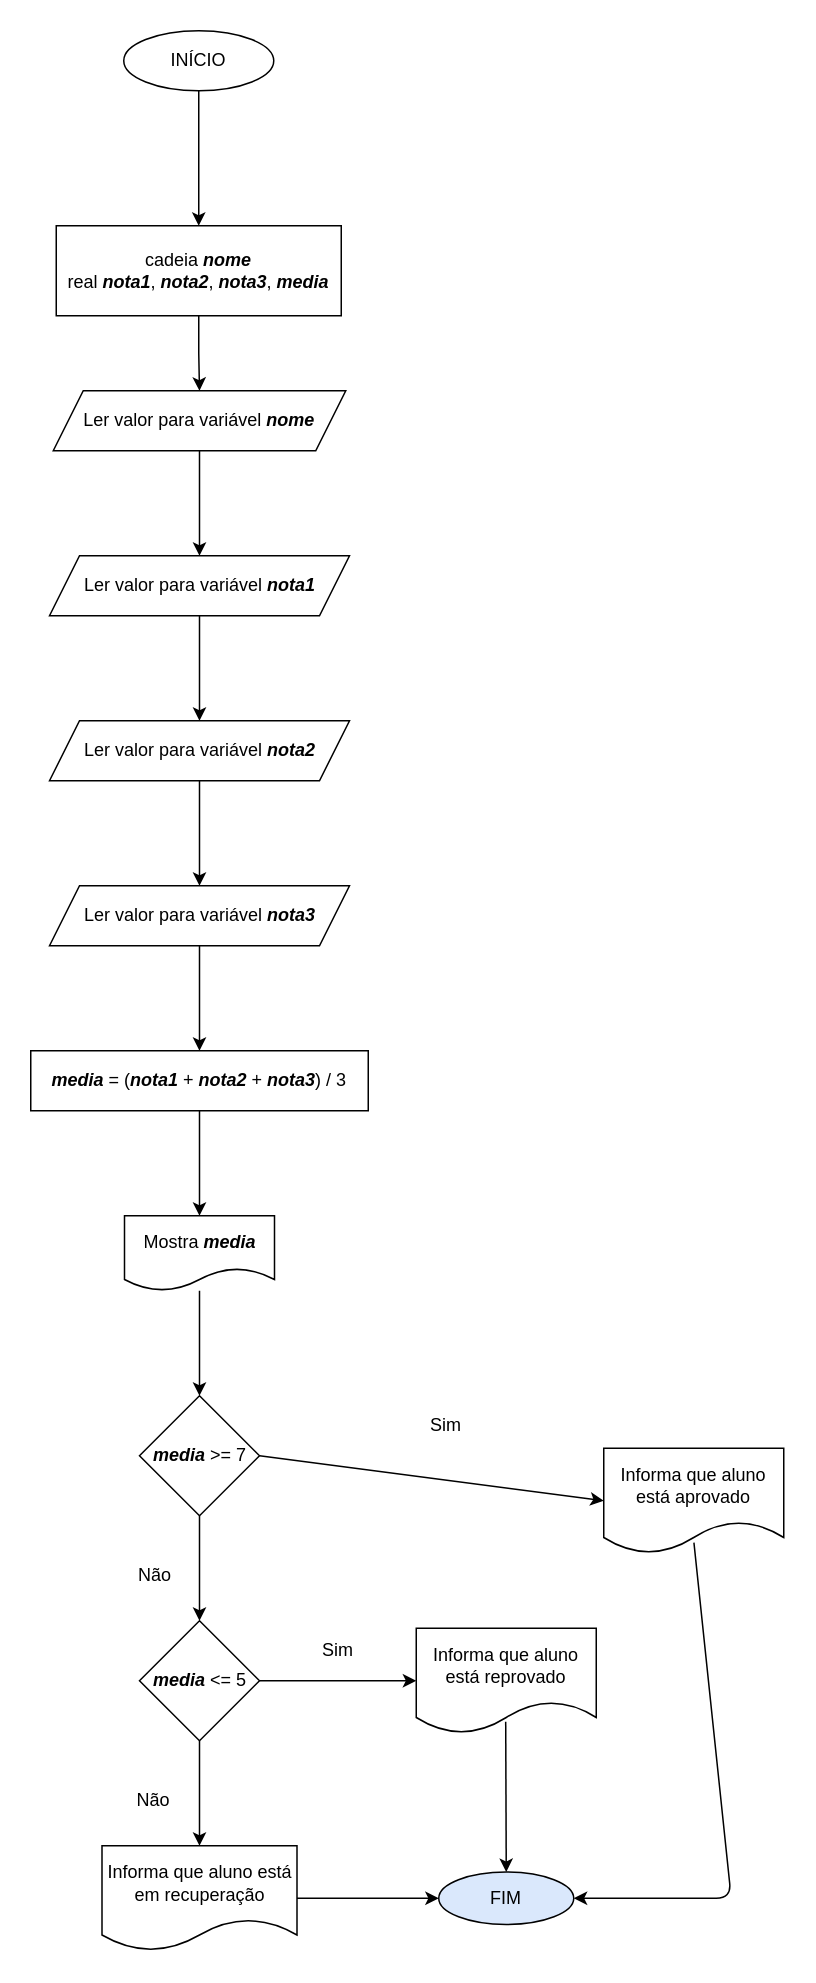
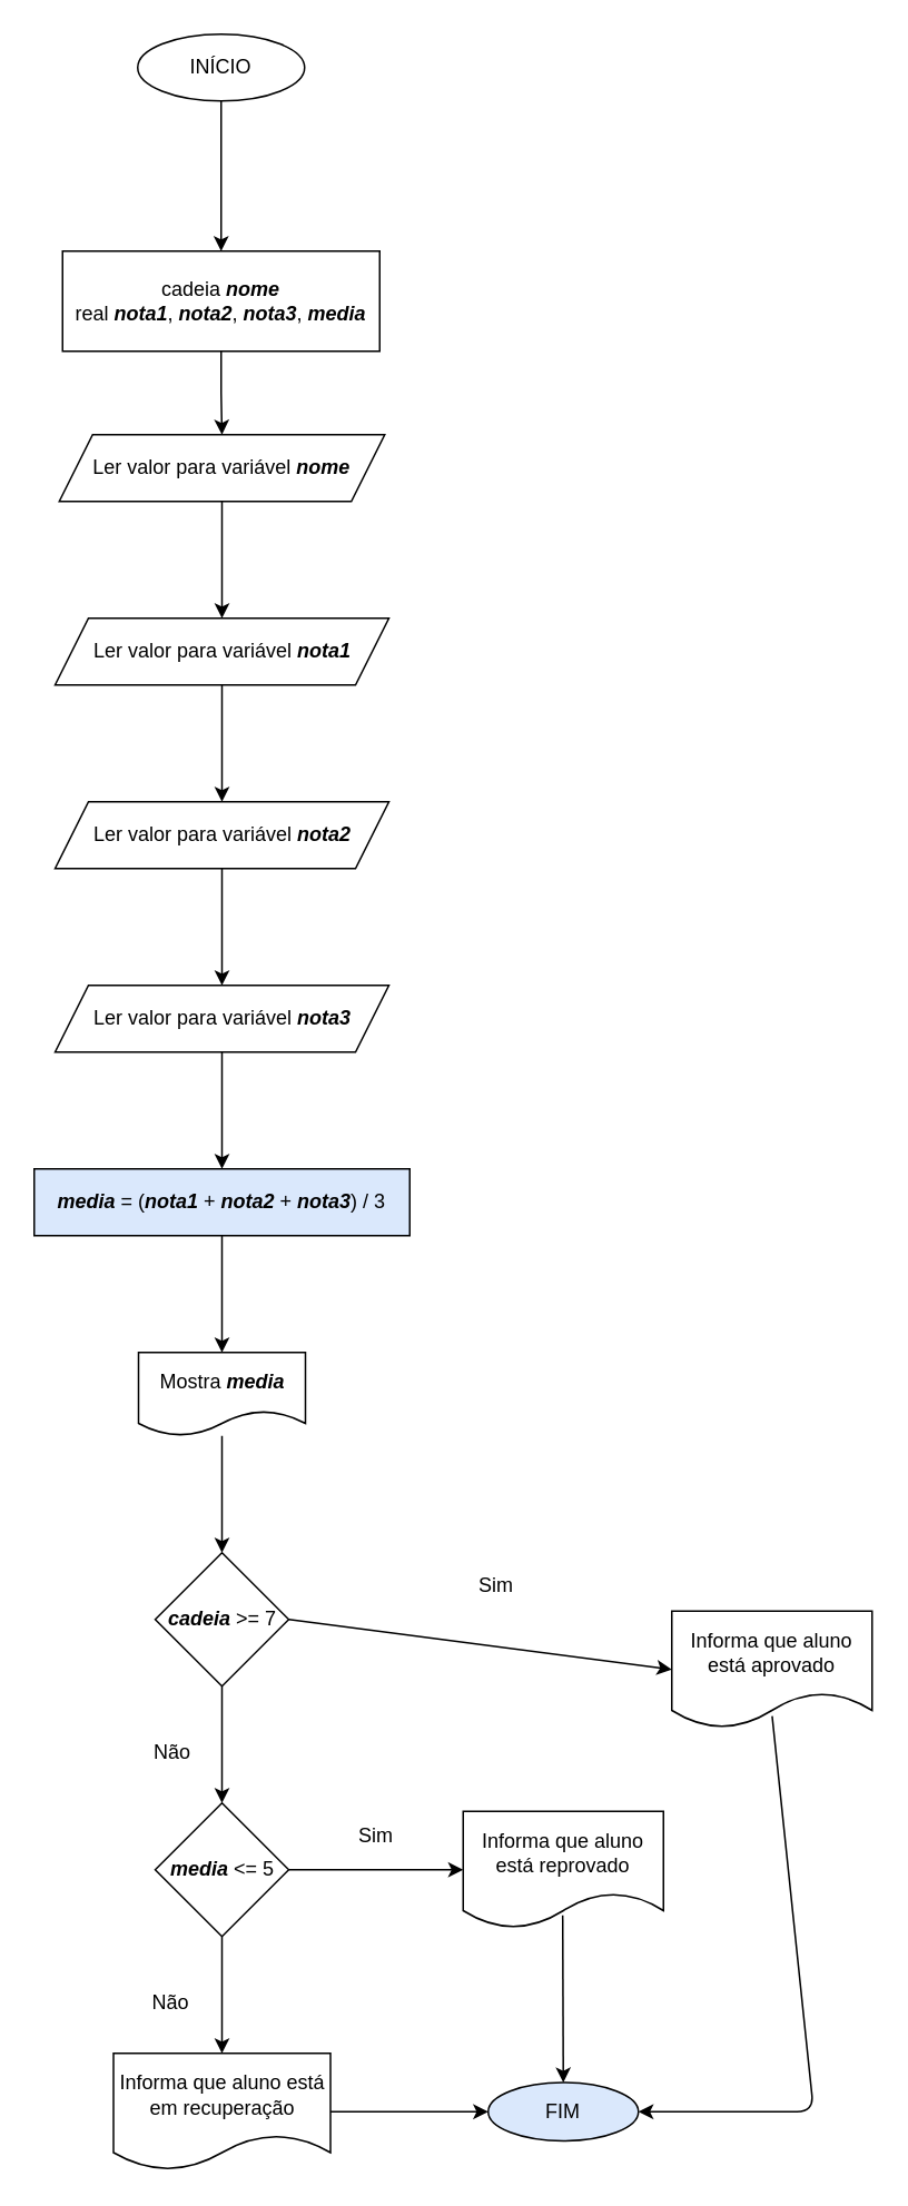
  <mxCell id="0" />
  <mxCell id="1" parent="0" />
  <mxCell id="2" value="" style="edgeStyle=orthogonalEdgeStyle;rounded=0;orthogonalLoop=1;jettySize=auto;html=1;" edge="1" parent="1" source="3" target="5"><mxGeometry relative="1" as="geometry" /></mxCell>
  <mxCell id="3" value="INÍCIO" style="ellipse;whiteSpace=wrap;html=1;" vertex="1" parent="1"><mxGeometry x="82" y="20" width="100" height="40" as="geometry" /></mxCell>
  <mxCell id="4" value="" style="edgeStyle=orthogonalEdgeStyle;rounded=0;orthogonalLoop=1;jettySize=auto;html=1;" edge="1" parent="1" source="5" target="7"><mxGeometry relative="1" as="geometry" /></mxCell>
  <mxCell id="5" value="cadeia &lt;b&gt;&lt;i&gt;nome&lt;/i&gt;&lt;/b&gt;&lt;br&gt;real &lt;b&gt;&lt;i&gt;nota1&lt;/i&gt;&lt;/b&gt;, &lt;b&gt;&lt;i&gt;nota2&lt;/i&gt;&lt;/b&gt;, &lt;b&gt;&lt;i&gt;nota3&lt;/i&gt;&lt;/b&gt;, &lt;b&gt;&lt;i&gt;media&lt;/i&gt;&lt;/b&gt;" style="rounded=0;whiteSpace=wrap;html=1;" vertex="1" parent="1"><mxGeometry x="37" y="150" width="190" height="60" as="geometry" /></mxCell>
  <mxCell id="6" value="" style="edgeStyle=orthogonalEdgeStyle;rounded=0;orthogonalLoop=1;jettySize=auto;html=1;" edge="1" parent="1" source="7" target="9"><mxGeometry relative="1" as="geometry" /></mxCell>
  <mxCell id="7" value="Ler valor para variável &lt;b&gt;&lt;i&gt;nome&lt;/i&gt;&lt;/b&gt;" style="shape=parallelogram;perimeter=parallelogramPerimeter;whiteSpace=wrap;html=1;fixedSize=1;" vertex="1" parent="1"><mxGeometry x="35" y="260" width="195" height="40" as="geometry" /></mxCell>
  <mxCell id="8" value="" style="edgeStyle=orthogonalEdgeStyle;rounded=0;orthogonalLoop=1;jettySize=auto;html=1;" edge="1" parent="1" source="9" target="11"><mxGeometry relative="1" as="geometry" /></mxCell>
  <mxCell id="9" value="Ler valor para variável &lt;b&gt;&lt;i&gt;nota1&lt;/i&gt;&lt;/b&gt;" style="shape=parallelogram;perimeter=parallelogramPerimeter;whiteSpace=wrap;html=1;fixedSize=1;" vertex="1" parent="1"><mxGeometry x="32.5" y="370" width="200" height="40" as="geometry" /></mxCell>
  <mxCell id="10" value="" style="edgeStyle=orthogonalEdgeStyle;rounded=0;orthogonalLoop=1;jettySize=auto;html=1;" edge="1" parent="1" source="11" target="13"><mxGeometry relative="1" as="geometry" /></mxCell>
  <mxCell id="11" value="Ler valor para variável &lt;b&gt;&lt;i&gt;nota2&lt;/i&gt;&lt;/b&gt;" style="shape=parallelogram;perimeter=parallelogramPerimeter;whiteSpace=wrap;html=1;fixedSize=1;" vertex="1" parent="1"><mxGeometry x="32.5" y="480" width="200" height="40" as="geometry" /></mxCell>
  <mxCell id="12" value="" style="edgeStyle=orthogonalEdgeStyle;rounded=0;orthogonalLoop=1;jettySize=auto;html=1;" edge="1" parent="1" source="13" target="15"><mxGeometry relative="1" as="geometry" /></mxCell>
  <mxCell id="13" value="Ler valor para variável &lt;b&gt;&lt;i&gt;nota3&lt;/i&gt;&lt;/b&gt;" style="shape=parallelogram;perimeter=parallelogramPerimeter;whiteSpace=wrap;html=1;fixedSize=1;" vertex="1" parent="1"><mxGeometry x="32.5" y="590" width="200" height="40" as="geometry" /></mxCell>
  <mxCell id="14" value="" style="edgeStyle=orthogonalEdgeStyle;rounded=0;orthogonalLoop=1;jettySize=auto;html=1;" edge="1" parent="1" source="15" target="17"><mxGeometry relative="1" as="geometry" /></mxCell>
- <mxCell id="15" value="&lt;b&gt;&lt;i&gt;media&lt;/i&gt;&lt;/b&gt; = (&lt;b&gt;&lt;i&gt;nota1&lt;/i&gt;&lt;/b&gt; + &lt;b&gt;&lt;i&gt;nota2&lt;/i&gt;&lt;/b&gt; + &lt;i&gt;&lt;b&gt;nota3&lt;/b&gt;&lt;/i&gt;) / 3" style="rounded=0;whiteSpace=wrap;html=1;" vertex="1" parent="1"><mxGeometry x="20" y="700" width="225" height="40" as="geometry" /></mxCell>
+ <mxCell id="15" value="&lt;b&gt;&lt;i&gt;media&lt;/i&gt;&lt;/b&gt; = (&lt;b&gt;&lt;i&gt;nota1&lt;/i&gt;&lt;/b&gt; + &lt;b&gt;&lt;i&gt;nota2&lt;/i&gt;&lt;/b&gt; + &lt;i&gt;&lt;b&gt;nota3&lt;/b&gt;&lt;/i&gt;) / 3" style="rounded=0;whiteSpace=wrap;html=1;fillColor=#dae8fc;" vertex="1" parent="1"><mxGeometry x="20" y="700" width="225" height="40" as="geometry" /></mxCell>
  <mxCell id="16" value="" style="edgeStyle=orthogonalEdgeStyle;rounded=0;orthogonalLoop=1;jettySize=auto;html=1;" edge="1" parent="1" source="17" target="19"><mxGeometry relative="1" as="geometry" /></mxCell>
  <mxCell id="17" value="Mostra &lt;b&gt;&lt;i&gt;media&lt;/i&gt;&lt;/b&gt;" style="shape=document;whiteSpace=wrap;html=1;boundedLbl=1;" vertex="1" parent="1"><mxGeometry x="82.5" y="810" width="100" height="50" as="geometry" /></mxCell>
  <mxCell id="18" value="" style="edgeStyle=orthogonalEdgeStyle;rounded=0;orthogonalLoop=1;jettySize=auto;html=1;" edge="1" parent="1" source="19" target="23"><mxGeometry relative="1" as="geometry" /></mxCell>
- <mxCell id="19" value="&lt;b&gt;&lt;i&gt;media&lt;/i&gt;&lt;/b&gt; &amp;gt;= 7" style="rhombus;whiteSpace=wrap;html=1;" vertex="1" parent="1"><mxGeometry x="92.5" y="930" width="80" height="80" as="geometry" /></mxCell>
+ <mxCell id="19" value="&lt;b&gt;&lt;i&gt;cadeia&lt;/i&gt;&lt;/b&gt; &amp;gt;= 7" style="rhombus;whiteSpace=wrap;html=1;" vertex="1" parent="1"><mxGeometry x="92.5" y="930" width="80" height="80" as="geometry" /></mxCell>
  <mxCell id="20" value="Informa que aluno está aprovado" style="shape=document;whiteSpace=wrap;html=1;boundedLbl=1;" vertex="1" parent="1"><mxGeometry x="402" y="965" width="120" height="70" as="geometry" /></mxCell>
  <mxCell id="21" value="" style="edgeStyle=orthogonalEdgeStyle;rounded=0;orthogonalLoop=1;jettySize=auto;html=1;" edge="1" parent="1" source="23" target="26"><mxGeometry relative="1" as="geometry" /></mxCell>
  <mxCell id="22" value="" style="edgeStyle=orthogonalEdgeStyle;rounded=0;orthogonalLoop=1;jettySize=auto;html=1;" edge="1" parent="1" source="23" target="24"><mxGeometry relative="1" as="geometry" /></mxCell>
  <mxCell id="23" value="&lt;b&gt;&lt;i&gt;media&lt;/i&gt;&lt;/b&gt; &amp;lt;= 5" style="rhombus;whiteSpace=wrap;html=1;" vertex="1" parent="1"><mxGeometry x="92.5" y="1080" width="80" height="80" as="geometry" /></mxCell>
  <mxCell id="24" value="Informa que aluno está reprovado" style="shape=document;whiteSpace=wrap;html=1;boundedLbl=1;" vertex="1" parent="1"><mxGeometry x="277" y="1085" width="120" height="70" as="geometry" /></mxCell>
  <mxCell id="25" value="" style="edgeStyle=orthogonalEdgeStyle;rounded=0;orthogonalLoop=1;jettySize=auto;html=1;" edge="1" parent="1" source="26" target="28"><mxGeometry relative="1" as="geometry" /></mxCell>
  <mxCell id="26" value="Informa que aluno está em recuperação" style="shape=document;whiteSpace=wrap;html=1;boundedLbl=1;" vertex="1" parent="1"><mxGeometry x="67.5" y="1230" width="130" height="70" as="geometry" /></mxCell>
  <mxCell id="27" value="" style="endArrow=classic;html=1;entryX=0;entryY=0.5;entryDx=0;entryDy=0;exitX=1;exitY=0.5;exitDx=0;exitDy=0;" edge="1" parent="1" source="19" target="20"><mxGeometry width="50" height="50" relative="1" as="geometry"><mxPoint x="107" y="1120" as="sourcePoint" /><mxPoint x="157" y="1070" as="targetPoint" /></mxGeometry></mxCell>
  <mxCell id="28" value="FIM" style="ellipse;whiteSpace=wrap;html=1;fillColor=#dae8fc;" vertex="1" parent="1"><mxGeometry x="292" y="1247.5" width="90" height="35" as="geometry" /></mxCell>
  <mxCell id="29" value="" style="endArrow=classic;html=1;entryX=1;entryY=0.5;entryDx=0;entryDy=0;exitX=0.501;exitY=0.899;exitDx=0;exitDy=0;exitPerimeter=0;" edge="1" parent="1" source="20" target="28"><mxGeometry width="50" height="50" relative="1" as="geometry"><mxPoint x="387" y="1120" as="sourcePoint" /><mxPoint x="437" y="1070" as="targetPoint" /><Array as="points"><mxPoint x="487" y="1265" /></Array></mxGeometry></mxCell>
  <mxCell id="30" value="" style="endArrow=classic;html=1;entryX=0.5;entryY=0;entryDx=0;entryDy=0;exitX=0.497;exitY=0.891;exitDx=0;exitDy=0;exitPerimeter=0;" edge="1" parent="1" source="24" target="28"><mxGeometry width="50" height="50" relative="1" as="geometry"><mxPoint x="387" y="1120" as="sourcePoint" /><mxPoint x="437" y="1070" as="targetPoint" /></mxGeometry></mxCell>
  <mxCell id="31" value="Sim" style="text;html=1;strokeColor=none;fillColor=none;align=center;verticalAlign=middle;whiteSpace=wrap;rounded=0;" vertex="1" parent="1"><mxGeometry x="277" y="940" width="40" height="20" as="geometry" /></mxCell>
  <mxCell id="32" value="Não" style="text;html=1;strokeColor=none;fillColor=none;align=center;verticalAlign=middle;whiteSpace=wrap;rounded=0;" vertex="1" parent="1"><mxGeometry x="82.5" y="1040" width="40" height="20" as="geometry" /></mxCell>
  <mxCell id="33" value="Sim" style="text;html=1;strokeColor=none;fillColor=none;align=center;verticalAlign=middle;whiteSpace=wrap;rounded=0;" vertex="1" parent="1"><mxGeometry x="205" y="1090" width="40" height="20" as="geometry" /></mxCell>
  <mxCell id="34" value="Não" style="text;html=1;strokeColor=none;fillColor=none;align=center;verticalAlign=middle;whiteSpace=wrap;rounded=0;" vertex="1" parent="1"><mxGeometry x="82" y="1190" width="40" height="20" as="geometry" /></mxCell>
